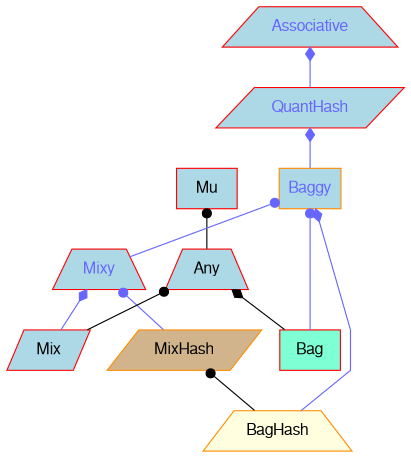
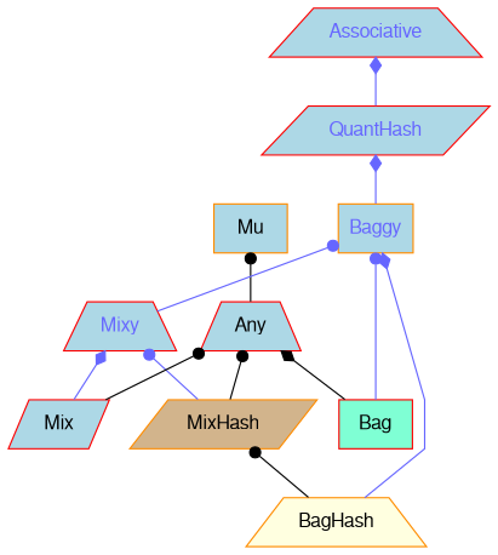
  digraph {
    rankdir=BT
    splines=polyline
    node [color=red fillcolor=lightblue fontcolor="#000000" fontname=FreeSans shape=trapezium style=filled]
    edge [arrowhead=dot color="#6666FF"]
    Baggy [color=darkorange fontcolor="#6666FF" shape=box]
    QuantHash [fontcolor="#6666FF" shape=parallelogram]
    Associative [fontcolor="#6666FF"]
-   Mu [shape=box]
+   Mu [color=darkorange shape=box]
    Any
    Bag [fillcolor=aquamarine shape=box]
    Mixy [fontcolor="#6666FF"]
    BagHash [color=darkorange fillcolor=lightyellow]
    MixHash [color=darkorange fillcolor=tan shape=parallelogram]
    Mix [shape=parallelogram]
    Baggy -> QuantHash [arrowhead=diamond]
    QuantHash -> Associative [arrowhead=diamond]
    Any -> Mu [color="#000000"]
    Bag -> Baggy
    Bag -> Any [arrowhead=diamond color="#000000"]
    Mixy -> Baggy
    BagHash -> Baggy [arrowhead=diamond]
    BagHash -> MixHash [color="#000000"]
+   MixHash -> Any [color="#000000"]
    MixHash -> Mixy
    Mix -> Any [color="#000000"]
    Mix -> Mixy [arrowhead=diamond]
  }
